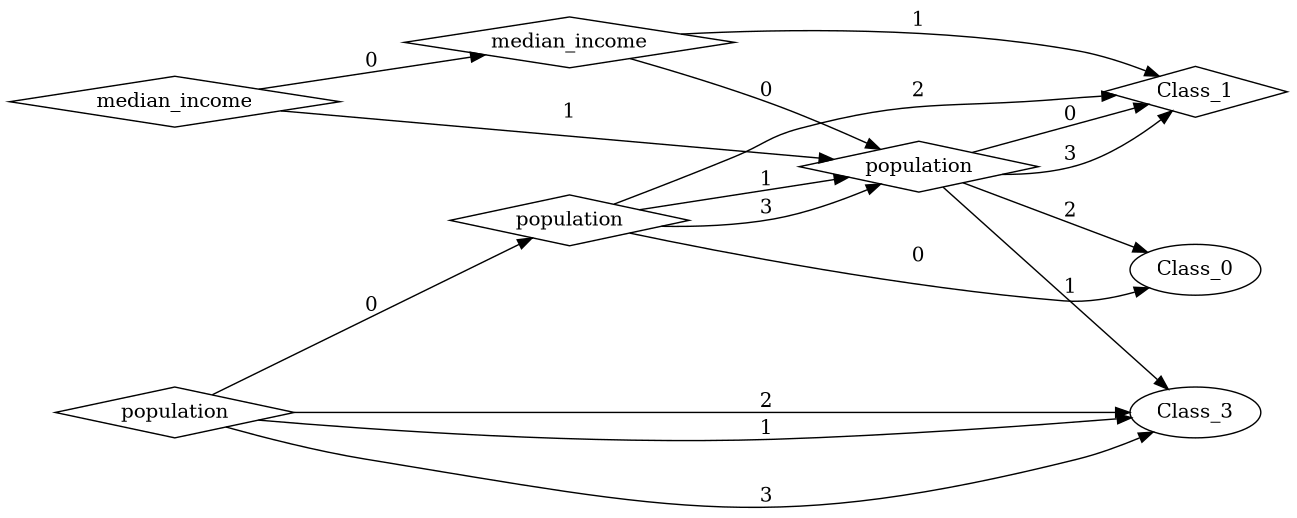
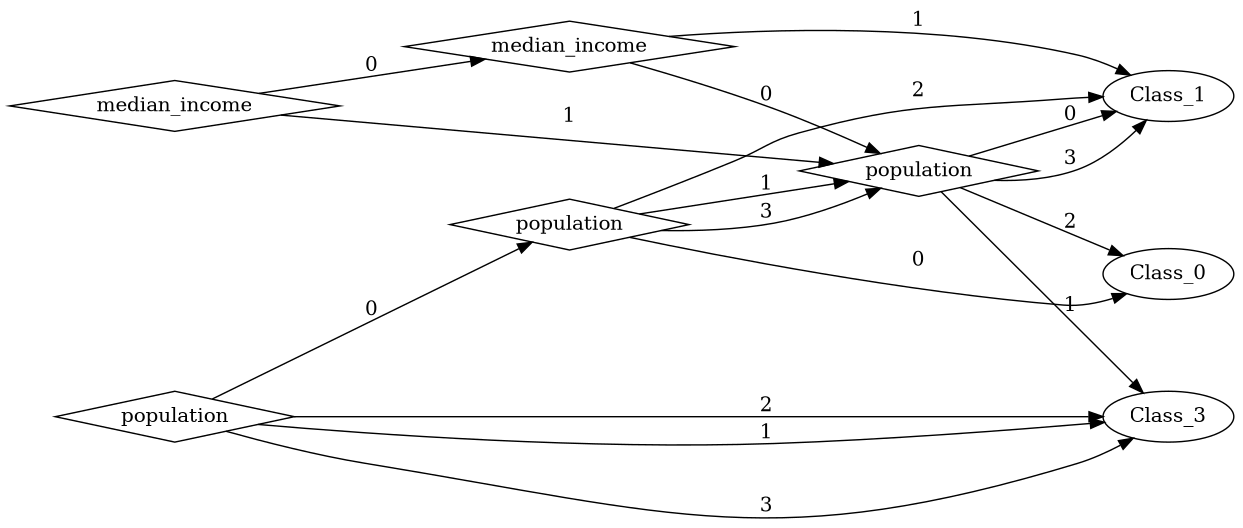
  digraph {
    rankdir=LR
    node [shape=diamond]
-   n1 [label=Class_1]
+   n1 [label=Class_1 shape=""]
    n2 [label=Class_0 shape=""]
    n3 [label=Class_3 shape=""]
    n4 [label=population]
    n5 [label=population]
    n6 [label=median_income]
    n7 [label=population]
    n8 [label=median_income]
    n4 -> n1 [label=3]
    n4 -> n1 [label=0]
    n4 -> n2 [label=2]
    n4 -> n3 [label=1]
    n5 -> n1 [label=2]
    n5 -> n2 [label=0]
    n5 -> n4 [label=3]
    n5 -> n4 [label=1]
    n6 -> n1 [label=1]
    n6 -> n4 [label=0]
    n7 -> n3 [label=3]
    n7 -> n3 [label=2]
    n7 -> n3 [label=1]
    n7 -> n5 [label=0]
    n8 -> n4 [label=1]
    n8 -> n6 [label=0]
  }
